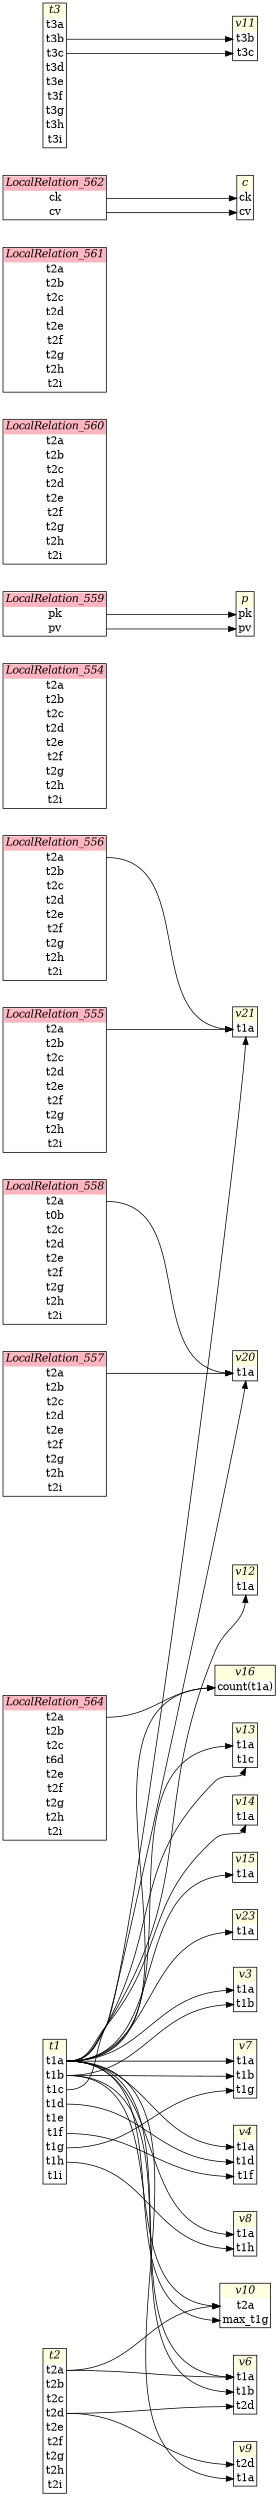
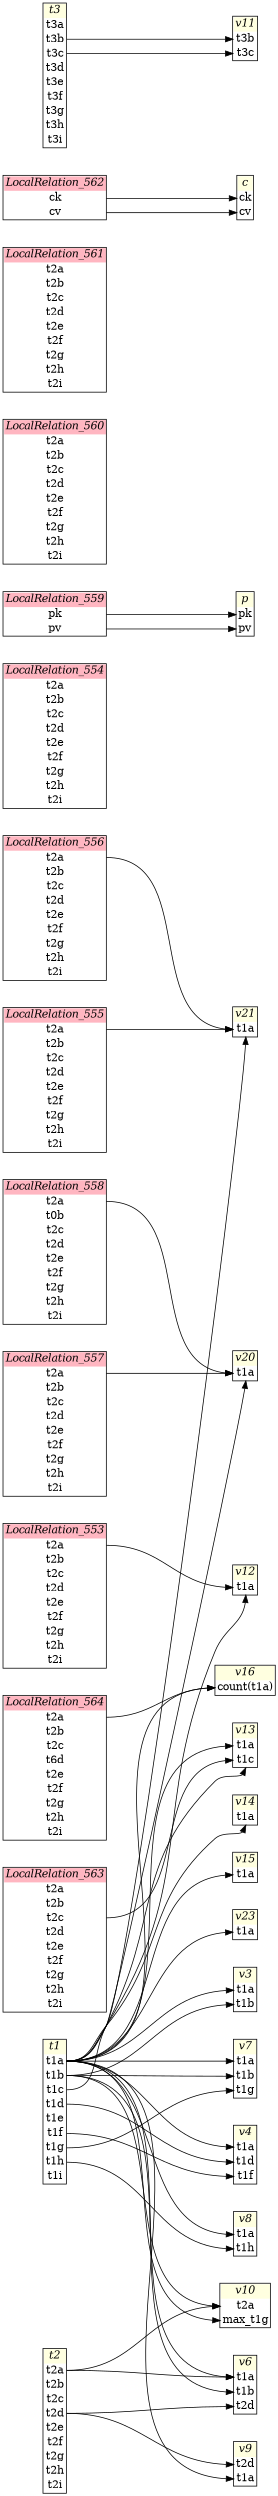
  digraph {
    fontname=Helvetica
    nodesep=0.5
    rankdir=LR
    ranksep=2
    node [shape=plain]
    edge [headport=0 tailport=0]
+   n1 [label=< <table border="1" cellborder="0" cellspacing="0">   <tr><td bgcolor="lightpink"><i>LocalRelation_553</i></td></tr>   <tr><td port="0">t2a</td></tr> <tr><td port="1">t2b</td></tr> <tr><td port="2">t2c</td></tr> <tr><td port="3">t2d</td></tr> <tr><td port="4">t2e</td></tr> <tr><td port="5">t2f</td></tr> <tr><td port="6">t2g</td></tr> <tr><td port="7">t2h</td></tr> <tr><td port="8">t2i</td></tr> </table>>]
    n2 [label=< <table border="1" cellborder="0" cellspacing="0">   <tr><td bgcolor="lightyellow"><i>v12</i></td></tr>   <tr><td port="0">t1a</td></tr> </table>>]
    n3 [label=< <table border="1" cellborder="0" cellspacing="0">   <tr><td bgcolor="lightpink"><i>LocalRelation_554</i></td></tr>   <tr><td port="0">t2a</td></tr> <tr><td port="1">t2b</td></tr> <tr><td port="2">t2c</td></tr> <tr><td port="3">t2d</td></tr> <tr><td port="4">t2e</td></tr> <tr><td port="5">t2f</td></tr> <tr><td port="6">t2g</td></tr> <tr><td port="7">t2h</td></tr> <tr><td port="8">t2i</td></tr> </table>>]
    n4 [label=< <table border="1" cellborder="0" cellspacing="0">   <tr><td bgcolor="lightpink"><i>LocalRelation_555</i></td></tr>   <tr><td port="0">t2a</td></tr> <tr><td port="1">t2b</td></tr> <tr><td port="2">t2c</td></tr> <tr><td port="3">t2d</td></tr> <tr><td port="4">t2e</td></tr> <tr><td port="5">t2f</td></tr> <tr><td port="6">t2g</td></tr> <tr><td port="7">t2h</td></tr> <tr><td port="8">t2i</td></tr> </table>>]
    n5 [label=< <table border="1" cellborder="0" cellspacing="0">   <tr><td bgcolor="lightyellow"><i>v21</i></td></tr>   <tr><td port="0">t1a</td></tr> </table>>]
    n6 [label=< <table border="1" cellborder="0" cellspacing="0">   <tr><td bgcolor="lightpink"><i>LocalRelation_556</i></td></tr>   <tr><td port="0">t2a</td></tr> <tr><td port="1">t2b</td></tr> <tr><td port="2">t2c</td></tr> <tr><td port="3">t2d</td></tr> <tr><td port="4">t2e</td></tr> <tr><td port="5">t2f</td></tr> <tr><td port="6">t2g</td></tr> <tr><td port="7">t2h</td></tr> <tr><td port="8">t2i</td></tr> </table>>]
    n7 [label=< <table border="1" cellborder="0" cellspacing="0">   <tr><td bgcolor="lightpink"><i>LocalRelation_557</i></td></tr>   <tr><td port="0">t2a</td></tr> <tr><td port="1">t2b</td></tr> <tr><td port="2">t2c</td></tr> <tr><td port="3">t2d</td></tr> <tr><td port="4">t2e</td></tr> <tr><td port="5">t2f</td></tr> <tr><td port="6">t2g</td></tr> <tr><td port="7">t2h</td></tr> <tr><td port="8">t2i</td></tr> </table>>]
    n8 [label=< <table border="1" cellborder="0" cellspacing="0">   <tr><td bgcolor="lightyellow"><i>v20</i></td></tr>   <tr><td port="0">t1a</td></tr> </table>>]
    n9 [label=< <table border="1" cellborder="0" cellspacing="0">   <tr><td bgcolor="lightpink"><i>LocalRelation_558</i></td></tr>   <tr><td port="0">t2a</td></tr> <tr><td port="1">t0b</td></tr> <tr><td port="2">t2c</td></tr> <tr><td port="3">t2d</td></tr> <tr><td port="4">t2e</td></tr> <tr><td port="5">t2f</td></tr> <tr><td port="6">t2g</td></tr> <tr><td port="7">t2h</td></tr> <tr><td port="8">t2i</td></tr> </table>>]
    n10 [label=< <table border="1" cellborder="0" cellspacing="0">   <tr><td bgcolor="lightpink"><i>LocalRelation_559</i></td></tr>   <tr><td port="0">pk</td></tr> <tr><td port="1">pv</td></tr> </table>>]
    n11 [label=< <table border="1" cellborder="0" cellspacing="0">   <tr><td bgcolor="lightyellow"><i>p</i></td></tr>   <tr><td port="0">pk</td></tr> <tr><td port="1">pv</td></tr> </table>>]
    n12 [label=< <table border="1" cellborder="0" cellspacing="0">   <tr><td bgcolor="lightpink"><i>LocalRelation_560</i></td></tr>   <tr><td port="0">t2a</td></tr> <tr><td port="1">t2b</td></tr> <tr><td port="2">t2c</td></tr> <tr><td port="3">t2d</td></tr> <tr><td port="4">t2e</td></tr> <tr><td port="5">t2f</td></tr> <tr><td port="6">t2g</td></tr> <tr><td port="7">t2h</td></tr> <tr><td port="8">t2i</td></tr> </table>>]
    n13 [label=< <table border="1" cellborder="0" cellspacing="0">   <tr><td bgcolor="lightpink"><i>LocalRelation_561</i></td></tr>   <tr><td port="0">t2a</td></tr> <tr><td port="1">t2b</td></tr> <tr><td port="2">t2c</td></tr> <tr><td port="3">t2d</td></tr> <tr><td port="4">t2e</td></tr> <tr><td port="5">t2f</td></tr> <tr><td port="6">t2g</td></tr> <tr><td port="7">t2h</td></tr> <tr><td port="8">t2i</td></tr> </table>>]
    n14 [label=< <table border="1" cellborder="0" cellspacing="0">   <tr><td bgcolor="lightpink"><i>LocalRelation_562</i></td></tr>   <tr><td port="0">ck</td></tr> <tr><td port="1">cv</td></tr> </table>>]
    n15 [label=< <table border="1" cellborder="0" cellspacing="0">   <tr><td bgcolor="lightyellow"><i>c</i></td></tr>   <tr><td port="0">ck</td></tr> <tr><td port="1">cv</td></tr> </table>>]
+   n16 [label=< <table border="1" cellborder="0" cellspacing="0">   <tr><td bgcolor="lightpink"><i>LocalRelation_563</i></td></tr>   <tr><td port="0">t2a</td></tr> <tr><td port="1">t2b</td></tr> <tr><td port="2">t2c</td></tr> <tr><td port="3">t2d</td></tr> <tr><td port="4">t2e</td></tr> <tr><td port="5">t2f</td></tr> <tr><td port="6">t2g</td></tr> <tr><td port="7">t2h</td></tr> <tr><td port="8">t2i</td></tr> </table>>]
    n17 [label=< <table border="1" cellborder="0" cellspacing="0">   <tr><td bgcolor="lightyellow"><i>v13</i></td></tr>   <tr><td port="0">t1a</td></tr> <tr><td port="1">t1c</td></tr> </table>>]
    n18 [label=< <table border="1" cellborder="0" cellspacing="0">   <tr><td bgcolor="lightpink"><i>LocalRelation_564</i></td></tr>   <tr><td port="0">t2a</td></tr> <tr><td port="1">t2b</td></tr> <tr><td port="2">t2c</td></tr> <tr><td port="3">t6d</td></tr> <tr><td port="4">t2e</td></tr> <tr><td port="5">t2f</td></tr> <tr><td port="6">t2g</td></tr> <tr><td port="7">t2h</td></tr> <tr><td port="8">t2i</td></tr> </table>>]
    n19 [label=< <table border="1" cellborder="0" cellspacing="0">   <tr><td bgcolor="lightyellow"><i>v16</i></td></tr>   <tr><td port="0">count(t1a)</td></tr> </table>>]
    n20 [label=< <table border="1" cellborder="0" cellspacing="0">   <tr><td bgcolor="lightyellow"><i>t1</i></td></tr>   <tr><td port="0">t1a</td></tr> <tr><td port="1">t1b</td></tr> <tr><td port="2">t1c</td></tr> <tr><td port="3">t1d</td></tr> <tr><td port="4">t1e</td></tr> <tr><td port="5">t1f</td></tr> <tr><td port="6">t1g</td></tr> <tr><td port="7">t1h</td></tr> <tr><td port="8">t1i</td></tr> </table>>]
    n21 [label=< <table border="1" cellborder="0" cellspacing="0">   <tr><td bgcolor="lightyellow"><i>v10</i></td></tr>   <tr><td port="0">t2a</td></tr> <tr><td port="1">max_t1g</td></tr> </table>>]
    n22 [label=< <table border="1" cellborder="0" cellspacing="0">   <tr><td bgcolor="lightyellow"><i>v14</i></td></tr>   <tr><td port="0">t1a</td></tr> </table>>]
    n23 [label=< <table border="1" cellborder="0" cellspacing="0">   <tr><td bgcolor="lightyellow"><i>v15</i></td></tr>   <tr><td port="0">t1a</td></tr> </table>>]
    n24 [label=< <table border="1" cellborder="0" cellspacing="0">   <tr><td bgcolor="lightyellow"><i>v23</i></td></tr>   <tr><td port="0">t1a</td></tr> </table>>]
    n25 [label=< <table border="1" cellborder="0" cellspacing="0">   <tr><td bgcolor="lightyellow"><i>v3</i></td></tr>   <tr><td port="0">t1a</td></tr> <tr><td port="1">t1b</td></tr> </table>>]
    n26 [label=< <table border="1" cellborder="0" cellspacing="0">   <tr><td bgcolor="lightyellow"><i>v4</i></td></tr>   <tr><td port="0">t1a</td></tr> <tr><td port="1">t1d</td></tr> <tr><td port="2">t1f</td></tr> </table>>]
    n27 [label=< <table border="1" cellborder="0" cellspacing="0">   <tr><td bgcolor="lightyellow"><i>v6</i></td></tr>   <tr><td port="0">t1a</td></tr> <tr><td port="1">t1b</td></tr> <tr><td port="2">t2d</td></tr> </table>>]
    n28 [label=< <table border="1" cellborder="0" cellspacing="0">   <tr><td bgcolor="lightyellow"><i>v7</i></td></tr>   <tr><td port="0">t1a</td></tr> <tr><td port="1">t1b</td></tr> <tr><td port="2">t1g</td></tr> </table>>]
    n29 [label=< <table border="1" cellborder="0" cellspacing="0">   <tr><td bgcolor="lightyellow"><i>v8</i></td></tr>   <tr><td port="0">t1a</td></tr> <tr><td port="1">t1h</td></tr> </table>>]
    n30 [label=< <table border="1" cellborder="0" cellspacing="0">   <tr><td bgcolor="lightyellow"><i>v9</i></td></tr>   <tr><td port="0">t2d</td></tr> <tr><td port="1">t1a</td></tr> </table>>]
    n31 [label=< <table border="1" cellborder="0" cellspacing="0">   <tr><td bgcolor="lightyellow"><i>t2</i></td></tr>   <tr><td port="0">t2a</td></tr> <tr><td port="1">t2b</td></tr> <tr><td port="2">t2c</td></tr> <tr><td port="3">t2d</td></tr> <tr><td port="4">t2e</td></tr> <tr><td port="5">t2f</td></tr> <tr><td port="6">t2g</td></tr> <tr><td port="7">t2h</td></tr> <tr><td port="8">t2i</td></tr> </table>>]
    n32 [label=< <table border="1" cellborder="0" cellspacing="0">   <tr><td bgcolor="lightyellow"><i>t3</i></td></tr>   <tr><td port="0">t3a</td></tr> <tr><td port="1">t3b</td></tr> <tr><td port="2">t3c</td></tr> <tr><td port="3">t3d</td></tr> <tr><td port="4">t3e</td></tr> <tr><td port="5">t3f</td></tr> <tr><td port="6">t3g</td></tr> <tr><td port="7">t3h</td></tr> <tr><td port="8">t3i</td></tr> </table>>]
    n33 [label=< <table border="1" cellborder="0" cellspacing="0">   <tr><td bgcolor="lightyellow"><i>v11</i></td></tr>   <tr><td port="0">t3b</td></tr> <tr><td port="1">t3c</td></tr> </table>>]
+   n1 -> n2
    n4 -> n5
    n6 -> n5
    n7 -> n8
    n9 -> n8
    n10 -> n11
    n10 -> n11 [headport=1 tailport=1]
    n14 -> n15
    n14 -> n15 [headport=1 tailport=1]
+   n16 -> n17 [headport=1 tailport=2]
    n18 -> n19
    n20 -> n2
    n20 -> n5
    n20 -> n8
    n20 -> n17
    n20 -> n17 [headport=1 tailport=2]
    n20 -> n19
    n20 -> n21 [headport=1]
    n20 -> n21 [tailport=1]
    n20 -> n22
    n20 -> n23
    n20 -> n24
    n20 -> n25
    n20 -> n25 [headport=1 tailport=1]
    n20 -> n26
    n20 -> n26 [headport=1 tailport=3]
    n20 -> n26 [headport=2 tailport=5]
    n20 -> n27
    n20 -> n27 [headport=1 tailport=1]
    n20 -> n28
    n20 -> n28 [headport=1 tailport=1]
    n20 -> n28 [headport=2 tailport=6]
    n20 -> n29
    n20 -> n29 [headport=1 tailport=7]
    n20 -> n30 [headport=1]
    n31 -> n21
    n31 -> n27
    n31 -> n27 [headport=2 tailport=3]
    n31 -> n30 [tailport=3]
    n32 -> n33 [tailport=1]
    n32 -> n33 [headport=1 tailport=2]
  }
